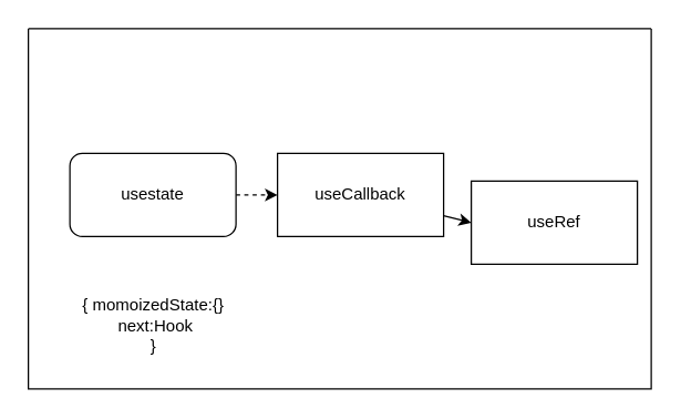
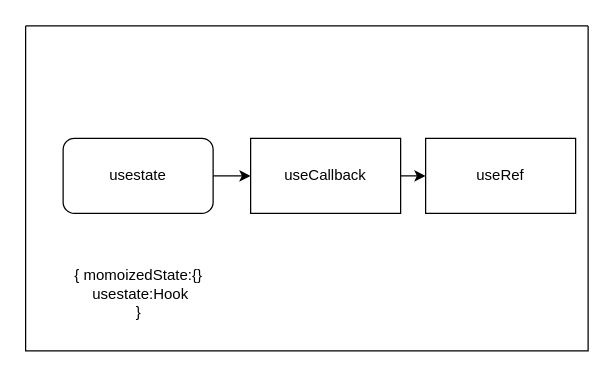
  <mxCell id="0" />
  <mxCell id="1" parent="0" />
  <mxCell id="2" value="" style="swimlane;startSize=0;" parent="1" vertex="1"><mxGeometry x="20" y="20" width="450" height="260" as="geometry" /></mxCell>
- <mxCell id="3" style="edgeStyle=none;html=1;entryX=0;entryY=0.5;entryDx=0;entryDy=0;dashed=1;" parent="2" source="4" target="6" edge="1"><mxGeometry relative="1" as="geometry" /></mxCell>
+ <mxCell id="3" style="edgeStyle=none;html=1;entryX=0;entryY=0.5;entryDx=0;entryDy=0;" parent="2" source="4" target="6" edge="1"><mxGeometry relative="1" as="geometry" /></mxCell>
  <mxCell id="4" value="usestate" style="whiteSpace=wrap;html=1;rounded=1;" parent="2" vertex="1"><mxGeometry x="30" y="90" width="120" height="60" as="geometry" /></mxCell>
  <mxCell id="5" style="edgeStyle=none;html=1;entryX=0;entryY=0.5;entryDx=0;entryDy=0;" parent="2" source="6" target="7" edge="1"><mxGeometry relative="1" as="geometry" /></mxCell>
  <mxCell id="6" value="useCallback" style="rounded=0;whiteSpace=wrap;html=1;" parent="2" vertex="1"><mxGeometry x="180" y="90" width="120" height="60" as="geometry" /></mxCell>
- <mxCell id="7" value="useRef" style="rounded=0;whiteSpace=wrap;html=1;" parent="2" vertex="1"><mxGeometry x="320" y="110" width="120" height="60" as="geometry" /></mxCell>
- <mxCell id="8" value="&lt;br&gt;&lt;br&gt;{ momoizedState:{}&lt;br&gt;&amp;nbsp;next:Hook&lt;br&gt;}" style="text;html=1;align=center;verticalAlign=middle;resizable=0;points=[];autosize=1;strokeColor=none;fillColor=none;" parent="2" vertex="1"><mxGeometry x="30" y="160" width="120" height="80" as="geometry" /></mxCell>
+ <mxCell id="7" value="useRef" style="rounded=0;whiteSpace=wrap;html=1;" parent="2" vertex="1"><mxGeometry x="320" y="90" width="120" height="60" as="geometry" /></mxCell>
+ <mxCell id="8" value="&lt;br&gt;&lt;br&gt;{ momoizedState:{}&lt;br&gt;&amp;nbsp;usestate:Hook&lt;br&gt;}" style="text;html=1;align=center;verticalAlign=middle;resizable=0;points=[];autosize=1;strokeColor=none;fillColor=none;" parent="2" vertex="1"><mxGeometry x="30" y="160" width="120" height="80" as="geometry" /></mxCell>
